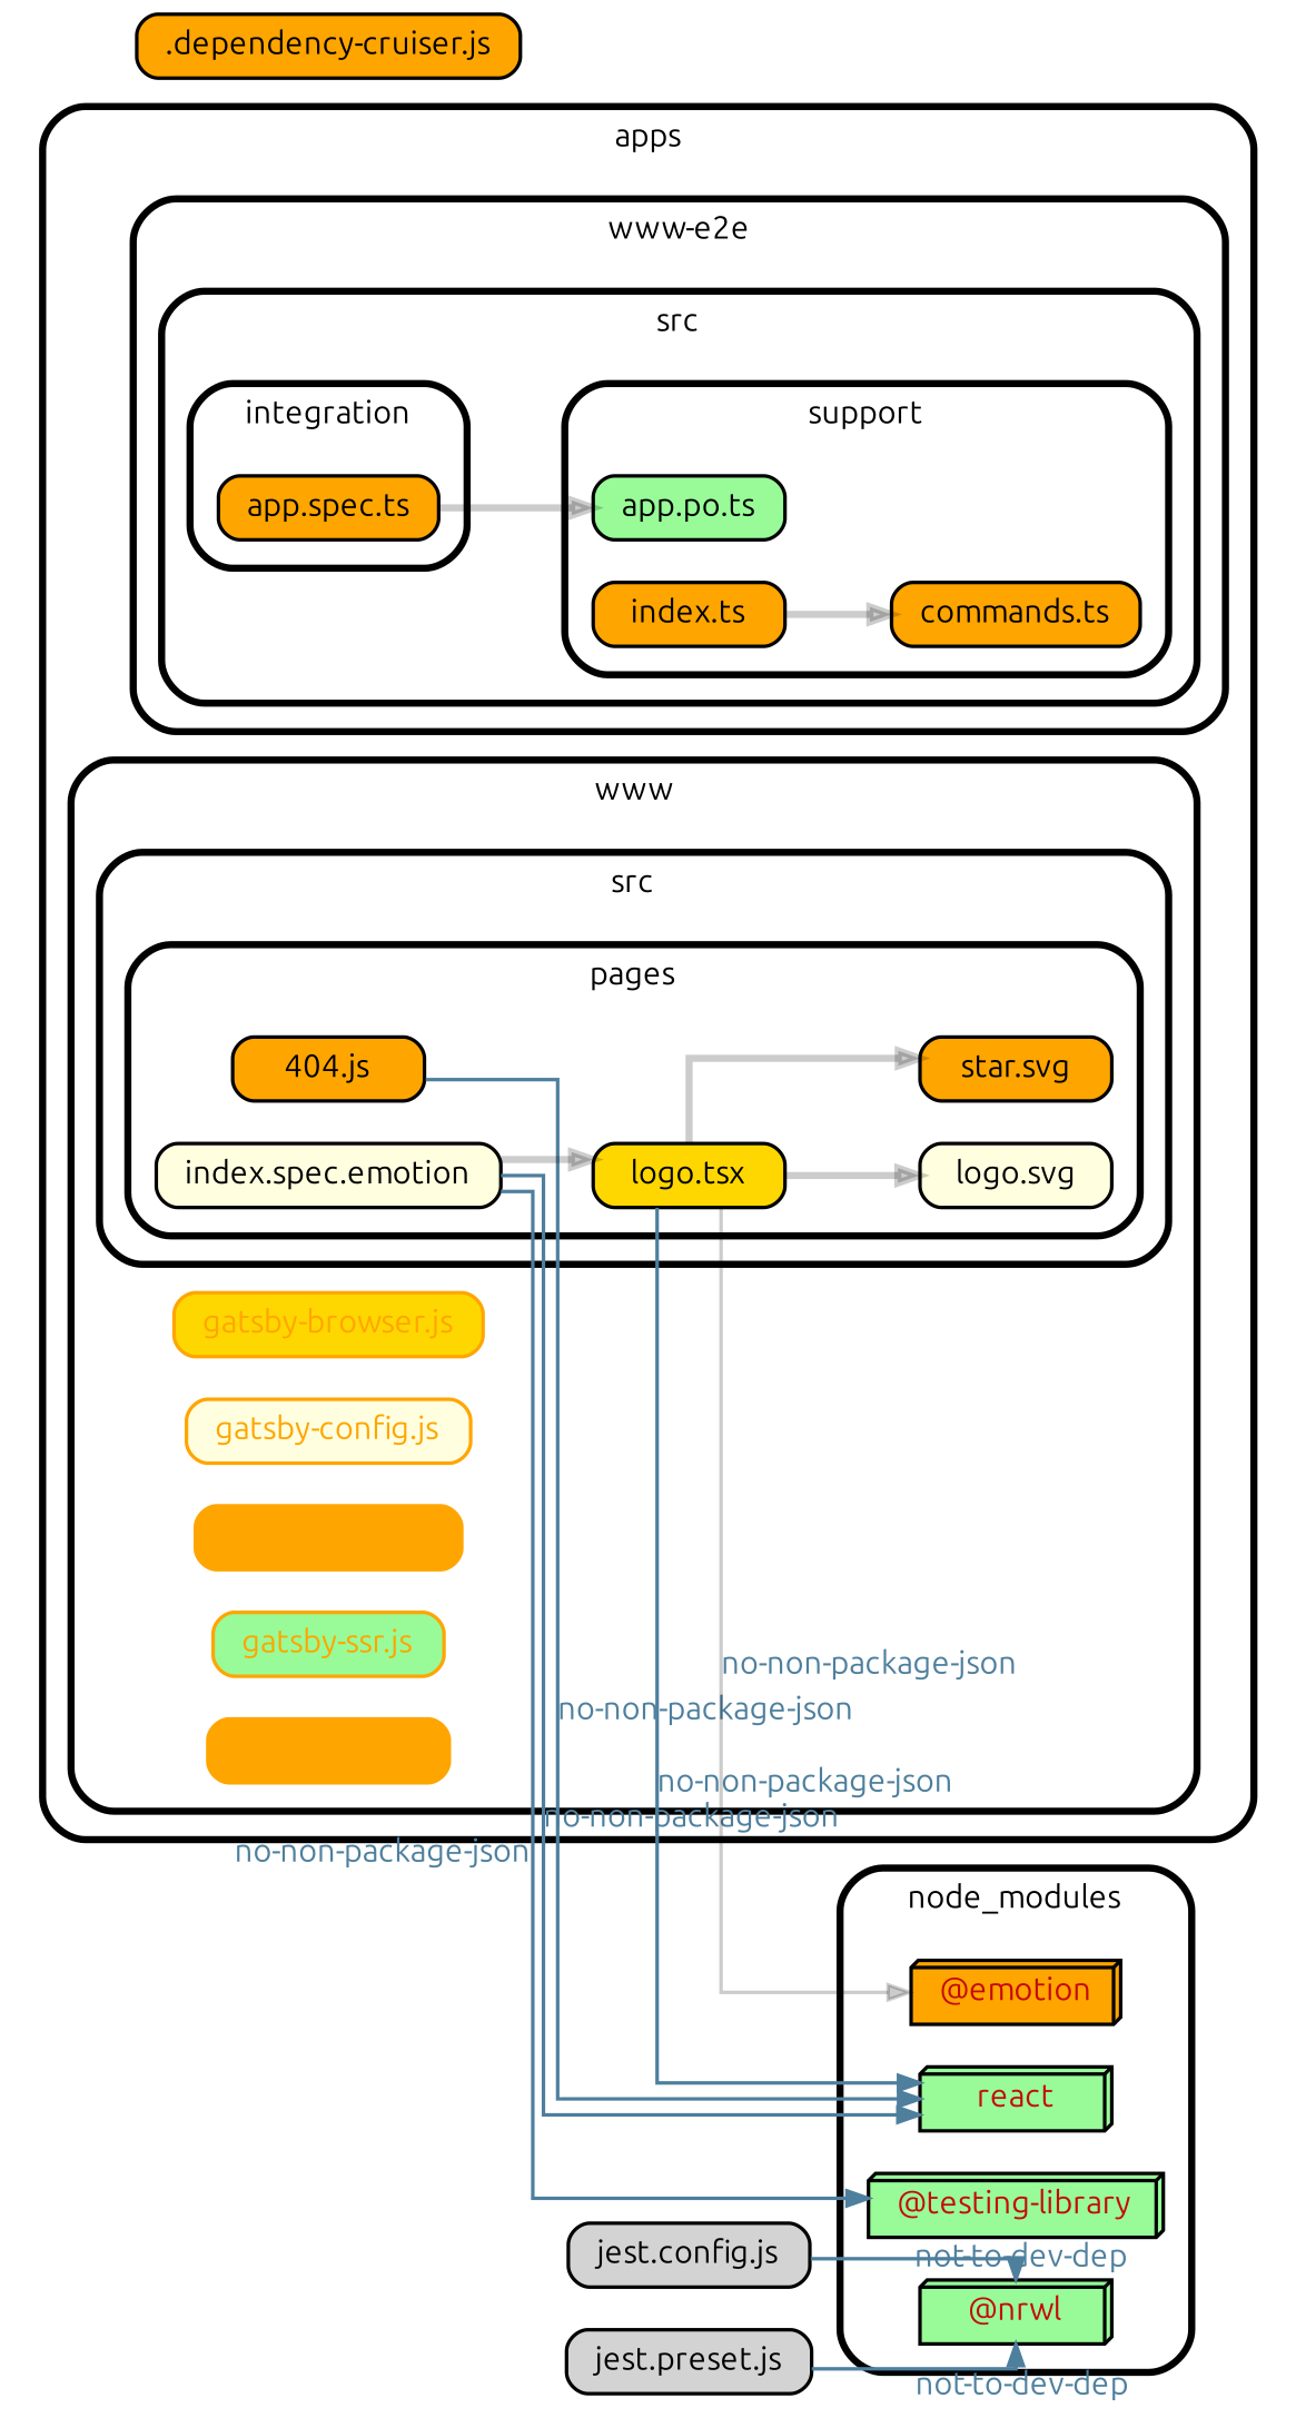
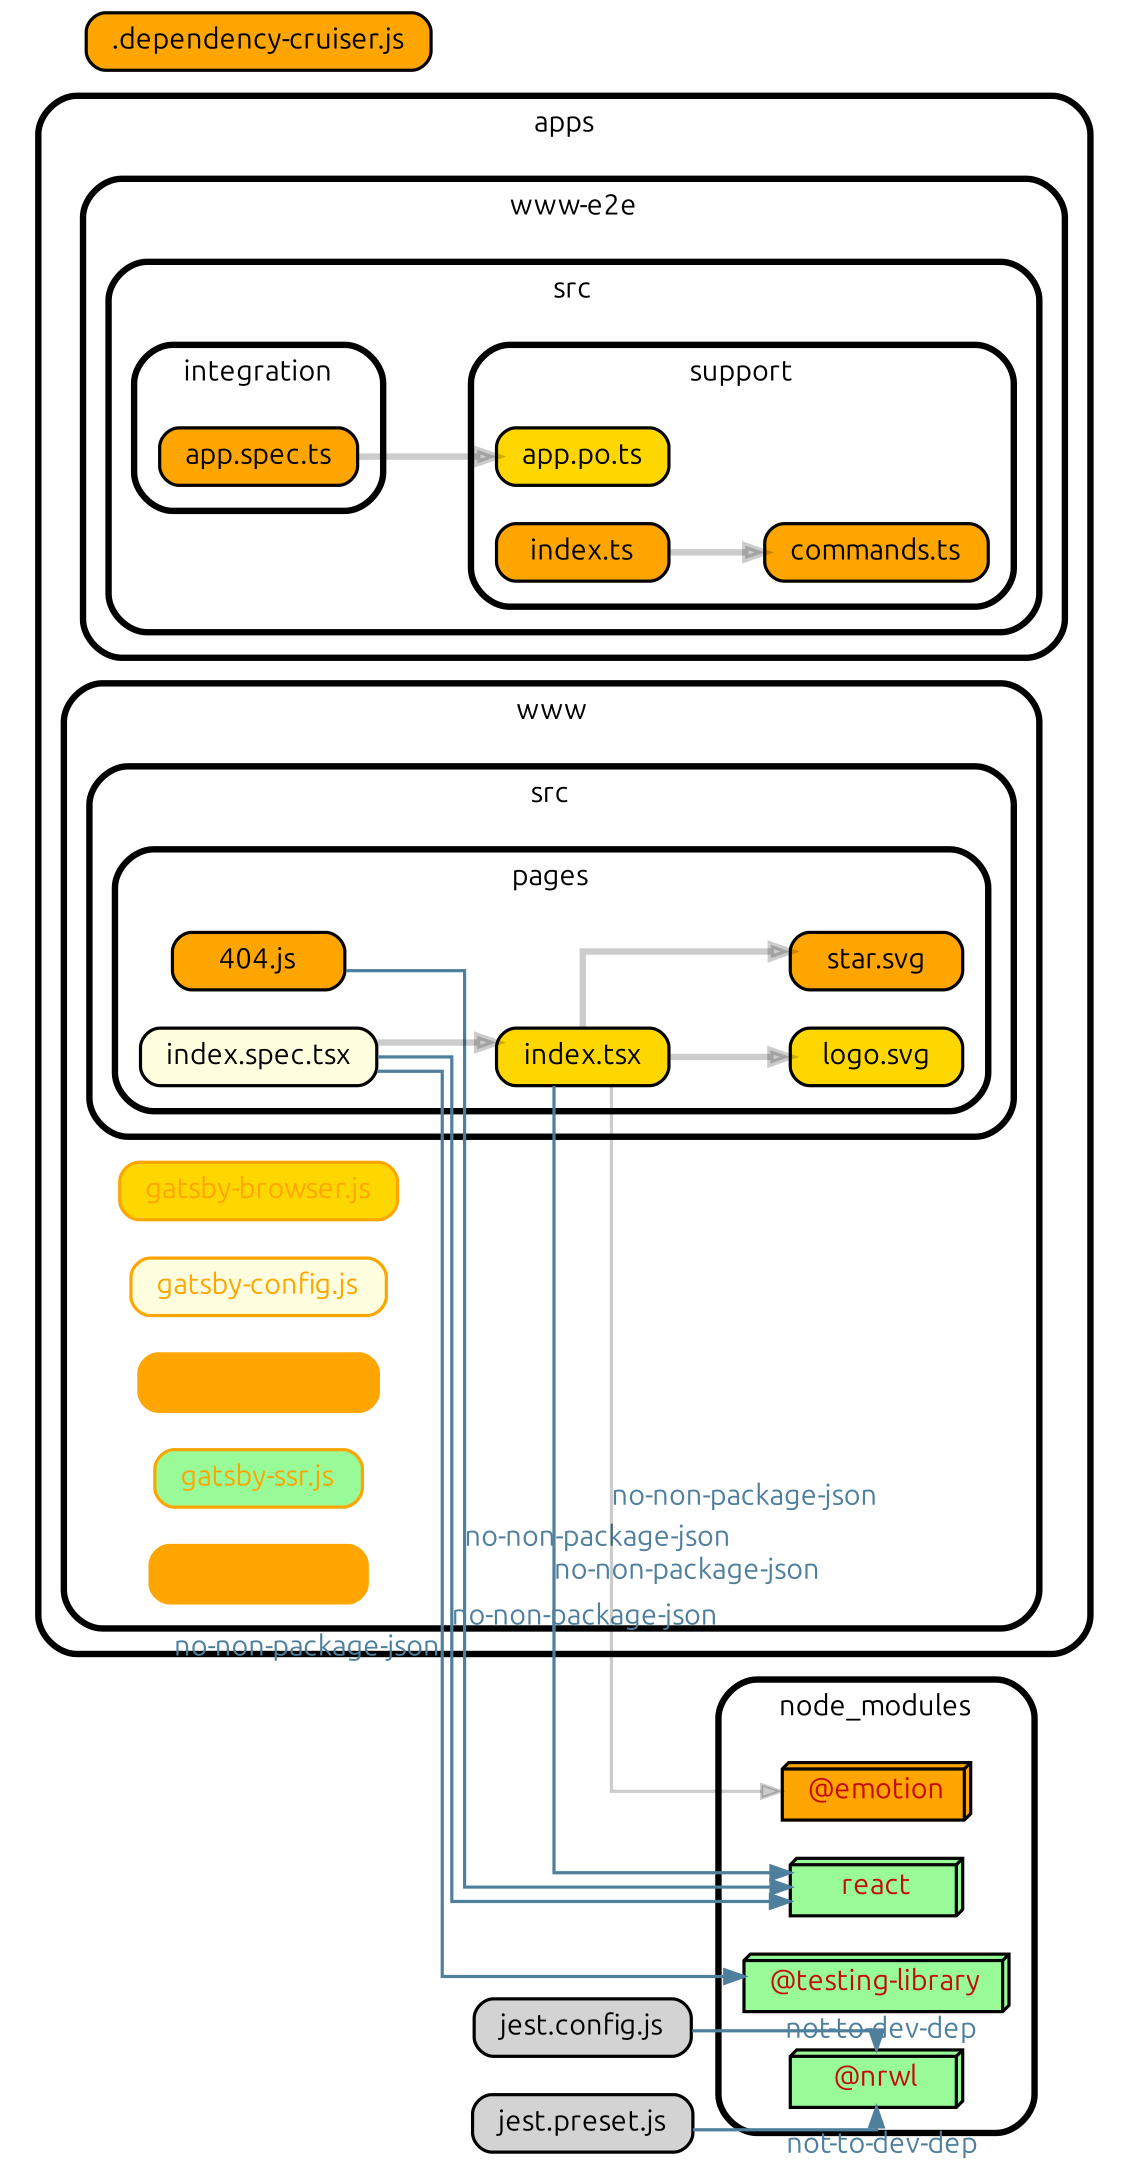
  strict digraph {
    compound=true
    fillcolor="#ffffff"
    fontname=Ubuntu
    fontsize=9
    nodesep=0.16
    ordering=out
    rankdir=LR
    ranksep=0.18
    splines=ortho
    style="rounded,bold,filled"
    node [color=black fillcolor=orange fontcolor=black fontname=Ubuntu fontsize=9 shape=box style="rounded, filled,filled"]
    edge [arrowhead=normal arrowsize=0.6 color="#00000033" fontname=Ubuntu fontsize=9 penwidth=1.0 style=bold fontcolor="#4e7f9d"]
    n1 [height=0.2 label="app.spec.ts"]
-   n2 [fillcolor=palegreen height=0.2 label="app.po.ts"]
+   n2 [fillcolor=gold height=0.2 label="app.po.ts"]
    n3 [height=0.2 label="commands.ts"]
    n4 [height=0.2 label="index.ts"]
    n5 [height=0.2 label="404.js"]
-   n6 [fillcolor=lightyellow height=0.2 label="index.spec.emotion"]
-   n7 [fillcolor=gold height=0.2 label="logo.tsx"]
-   n8 [fillcolor=lightyellow height=0.2 label="logo.svg"]
+   n6 [fillcolor=lightyellow height=0.2 label="index.spec.tsx"]
+   n7 [fillcolor=gold height=0.2 label="index.tsx"]
+   n8 [fillcolor=gold height=0.2 label="logo.svg"]
    n9 [height=0.2 label="star.svg"]
    n10 [color=orange fillcolor=gold fontcolor=orange height=0.2 label="gatsby-browser.js"]
    n11 [color=orange fillcolor=lightyellow fontcolor=orange height=0.2 label="gatsby-config.js"]
    n12 [color=orange fontcolor=orange height=0.2 label="gatsby-node.js"]
    n13 [color=orange fillcolor=palegreen fontcolor=orange height=0.2 label="gatsby-ssr.js"]
    n14 [color=orange fontcolor=orange height=0.2 label="jest.config.js"]
    n15 [fillcolor=palegreen fontcolor="#c40b0a" height=0.2 label=react shape=box3d]
    n16 [fillcolor=palegreen fontcolor="#c40b0a" height=0.2 label="@testing-library" shape=box3d]
    n17 [fontcolor="#c40b0a" height=0.2 label="@emotion" shape=box3d]
    n18 [fillcolor=palegreen fontcolor="#c40b0a" height=0.2 label="@nrwl" shape=box3d]
    n19 [height=0.2 label=".dependency-cruiser.js"]
    n20 [fillcolor=lightgrey height=0.2 label="jest.config.js"]
    n21 [fillcolor=lightgrey height=0.2 label="jest.preset.js"]
    subgraph cluster_1 {
      label=apps
      subgraph cluster_2 {
        label="www-e2e"
        subgraph cluster_3 {
          label=src
          subgraph cluster_4 {
            label=integration
            n1
          }
          subgraph cluster_5 {
            label=support
            n2
            n3
            n4
          }
        }
      }
      subgraph cluster_6 {
        label=www
        n10
        n11
        n12
        n13
        n14
        subgraph cluster_7 {
          label=src
          subgraph cluster_8 {
            label=pages
            n5
            n6
            n7
            n8
            n9
          }
        }
      }
    }
    subgraph cluster_9 {
      label=node_modules
      n15
      n16
      n17
      n18
    }
    n1 -> n2 [penwidth=2.0 style=solid fontcolor=""]
    n4 -> n3 [penwidth=2.0 style=solid fontcolor=""]
    n5 -> n15 [color="#4e7f9d" style=solid xlabel="no-non-package-json"]
    n6 -> n7 [penwidth=2.0 fontcolor=""]
    n6 -> n15 [color="#4e7f9d" xlabel="no-non-package-json"]
    n6 -> n16 [color="#4e7f9d" xlabel="no-non-package-json"]
    n7 -> n8 [penwidth=2.0 fontcolor=""]
    n7 -> n9 [penwidth=2.0 fontcolor=""]
    n7 -> n15 [color="#4e7f9d" xlabel="no-non-package-json"]
    n7 -> n17 [xlabel="no-non-package-json"]
    n20 -> n18 [color="#4e7f9d" xlabel="not-to-dev-dep"]
    n21 -> n18 [color="#4e7f9d" style=solid xlabel="not-to-dev-dep"]
  }
